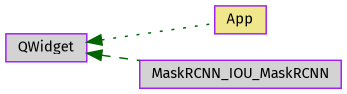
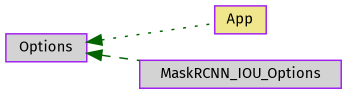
  digraph {
    fontname="Fira Sans"
    rankdir=LR
    node [color=purple fillcolor=lightgrey fontname="Fira Sans" fontsize=10 shape=box style=filled]
    edge [color=darkgreen dir=back fontname="Fira Sans" fontsize=10 labelfontname=Helvetica labelfontsize=10]
-   n1 [height=0.2 label=QWidget width=0.4]
+   n1 [height=0.2 label=Options width=0.4]
    n2 [fillcolor=khaki height=0.2 label=App width=0.4]
-   n3 [height=0.2 label=MaskRCNN_IOU_MaskRCNN width=0.4]
+   n3 [height=0.2 label=MaskRCNN_IOU_Options width=0.4]
    n1 -> n2 [style=dotted]
    n1 -> n3 [style=dashed]
  }
